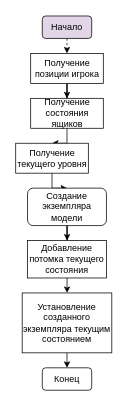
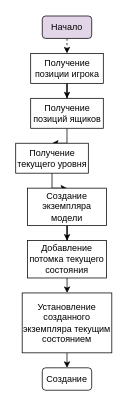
  <mxCell id="0" />
  <mxCell id="1" parent="0" />
  <mxCell id="2" style="edgeStyle=orthogonalEdgeStyle;rounded=0;orthogonalLoop=1;jettySize=auto;html=1;exitX=0.5;exitY=1;exitDx=0;exitDy=0;entryX=0.5;entryY=0;entryDx=0;entryDy=0;fontSize=12;dashed=1;" edge="1" parent="1" source="3" target="6"><mxGeometry relative="1" as="geometry" /></mxCell>
  <mxCell id="3" value="Начало" style="rounded=1;whiteSpace=wrap;html=1;fillColor=#e1d5e7;" vertex="1" parent="1"><mxGeometry x="56" y="20" width="66" height="30" as="geometry" /></mxCell>
- <mxCell id="4" value="Конец" style="rounded=1;whiteSpace=wrap;html=1;" vertex="1" parent="1"><mxGeometry x="56" y="490" width="66" height="30" as="geometry" /></mxCell>
+ <mxCell id="4" value="Создание" style="rounded=1;whiteSpace=wrap;html=1;" vertex="1" parent="1"><mxGeometry x="56" y="490" width="66" height="30" as="geometry" /></mxCell>
  <mxCell id="5" value="" style="edgeStyle=orthogonalEdgeStyle;rounded=0;orthogonalLoop=1;jettySize=auto;html=1;fontSize=12;" edge="1" parent="1" source="6" target="8"><mxGeometry relative="1" as="geometry" /></mxCell>
  <mxCell id="6" value="Получение позиции игрока" style="rounded=0;whiteSpace=wrap;html=1;fontSize=12;" vertex="1" parent="1"><mxGeometry x="40.5" y="70" width="97" height="40" as="geometry" /></mxCell>
  <mxCell id="7" value="" style="edgeStyle=orthogonalEdgeStyle;rounded=0;orthogonalLoop=1;jettySize=auto;html=1;fontSize=12;" edge="1" parent="1" source="8" target="10"><mxGeometry relative="1" as="geometry" /></mxCell>
- <mxCell id="8" value="Получение состояния ящиков" style="rounded=0;whiteSpace=wrap;html=1;fontSize=12;" vertex="1" parent="1"><mxGeometry x="40.5" y="130" width="97" height="40" as="geometry" /></mxCell>
+ <mxCell id="8" value="Получение позиций ящиков" style="rounded=0;whiteSpace=wrap;html=1;fontSize=12;" vertex="1" parent="1"><mxGeometry x="40.5" y="130" width="97" height="40" as="geometry" /></mxCell>
  <mxCell id="9" value="" style="edgeStyle=orthogonalEdgeStyle;rounded=0;orthogonalLoop=1;jettySize=auto;html=1;fontSize=12;" edge="1" parent="1" source="10" target="12"><mxGeometry relative="1" as="geometry" /></mxCell>
  <mxCell id="10" value="Получение текущего уровня" style="rounded=0;whiteSpace=wrap;html=1;fontSize=12;" vertex="1" parent="1"><mxGeometry x="20.5" y="190" width="97" height="40" as="geometry" /></mxCell>
  <mxCell id="11" value="" style="edgeStyle=orthogonalEdgeStyle;rounded=0;orthogonalLoop=1;jettySize=auto;html=1;fontSize=12;" edge="1" parent="1" source="12" target="14"><mxGeometry relative="1" as="geometry" /></mxCell>
- <mxCell id="12" value="Создание экземпляра модели" style="whiteSpace=wrap;html=1;fontSize=12;rounded=1;" vertex="1" parent="1"><mxGeometry x="36.25" y="250" width="105.5" height="50" as="geometry" /></mxCell>
+ <mxCell id="12" value="Создание экземпляра модели" style="rounded=0;whiteSpace=wrap;html=1;fontSize=12;" vertex="1" parent="1"><mxGeometry x="36.25" y="250" width="105.5" height="50" as="geometry" /></mxCell>
  <mxCell id="13" value="" style="edgeStyle=orthogonalEdgeStyle;rounded=0;orthogonalLoop=1;jettySize=auto;html=1;fontSize=12;" edge="1" parent="1" source="14" target="16"><mxGeometry relative="1" as="geometry" /></mxCell>
  <mxCell id="14" value="Добавление потомка текущего состояния" style="rounded=0;whiteSpace=wrap;html=1;fontSize=12;" vertex="1" parent="1"><mxGeometry x="36.25" y="320" width="105.5" height="50" as="geometry" /></mxCell>
  <mxCell id="15" style="edgeStyle=orthogonalEdgeStyle;rounded=0;orthogonalLoop=1;jettySize=auto;html=1;exitX=0.5;exitY=1;exitDx=0;exitDy=0;entryX=0.5;entryY=0;entryDx=0;entryDy=0;fontSize=12;" edge="1" parent="1" source="16" target="4"><mxGeometry relative="1" as="geometry" /></mxCell>
  <mxCell id="16" value="Установление созданного экземпляра текущим состоянием" style="rounded=0;whiteSpace=wrap;html=1;fontSize=12;" vertex="1" parent="1"><mxGeometry x="29.13" y="390" width="119.75" height="80" as="geometry" /></mxCell>
